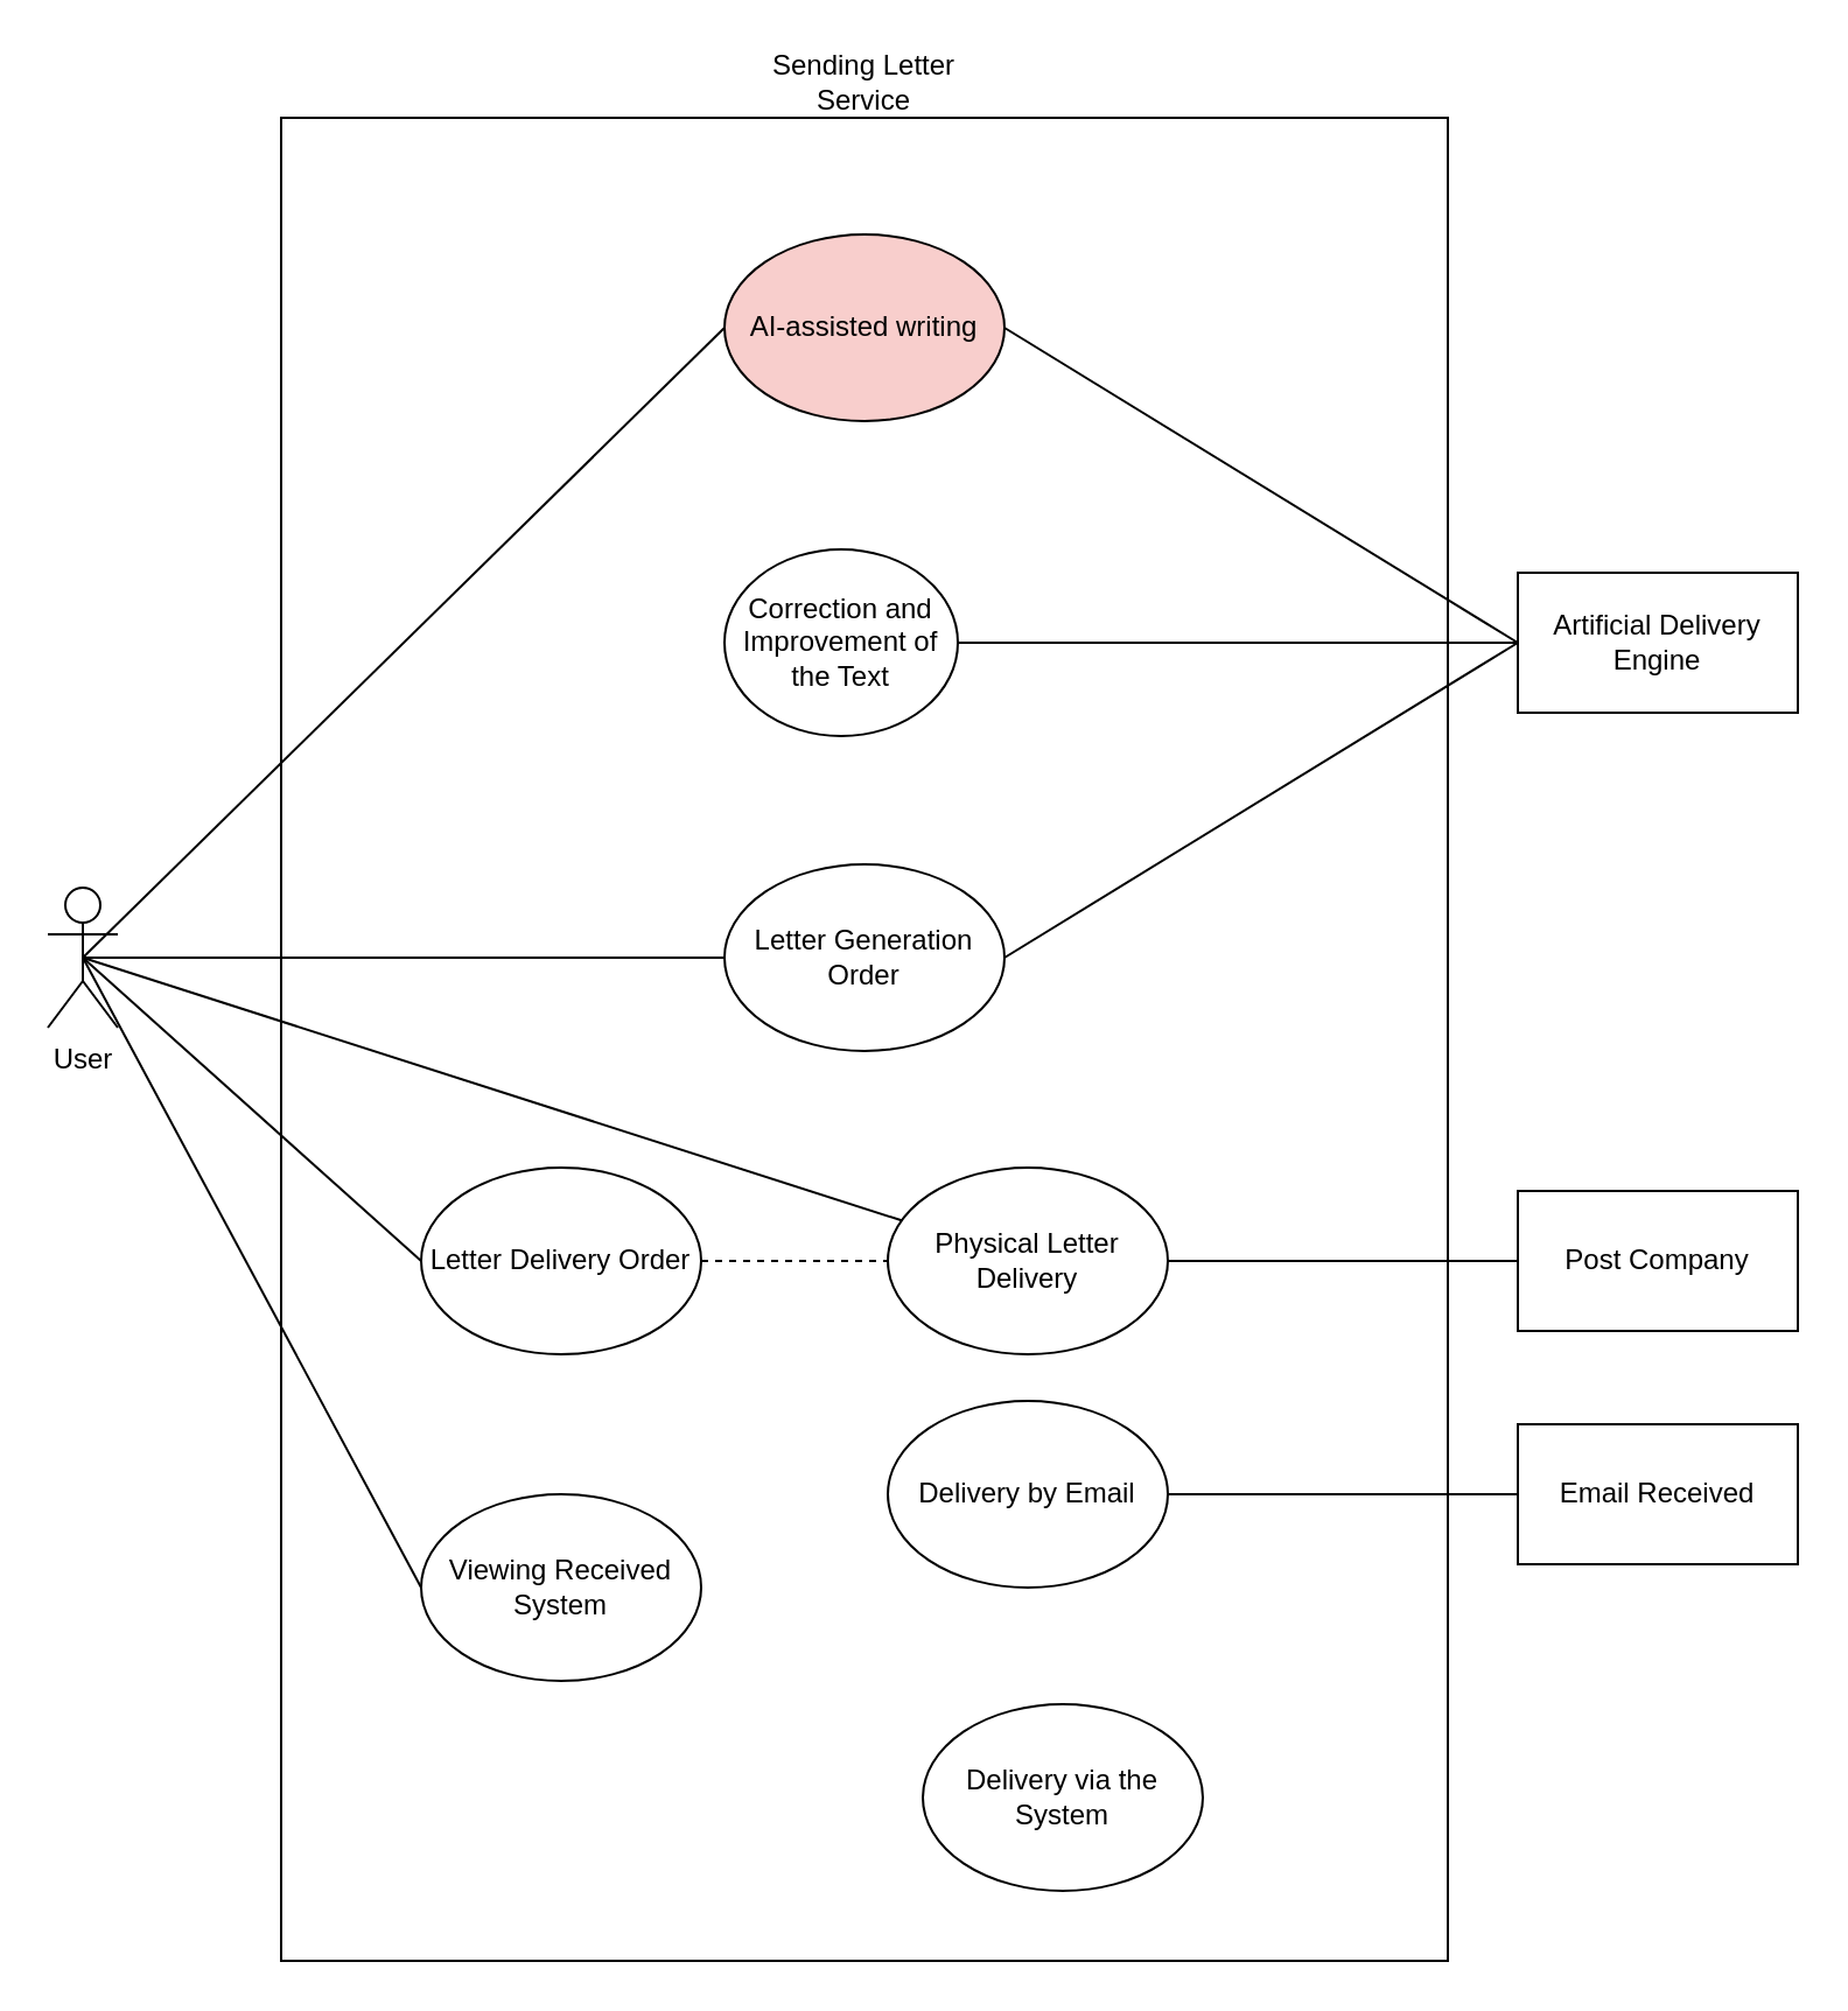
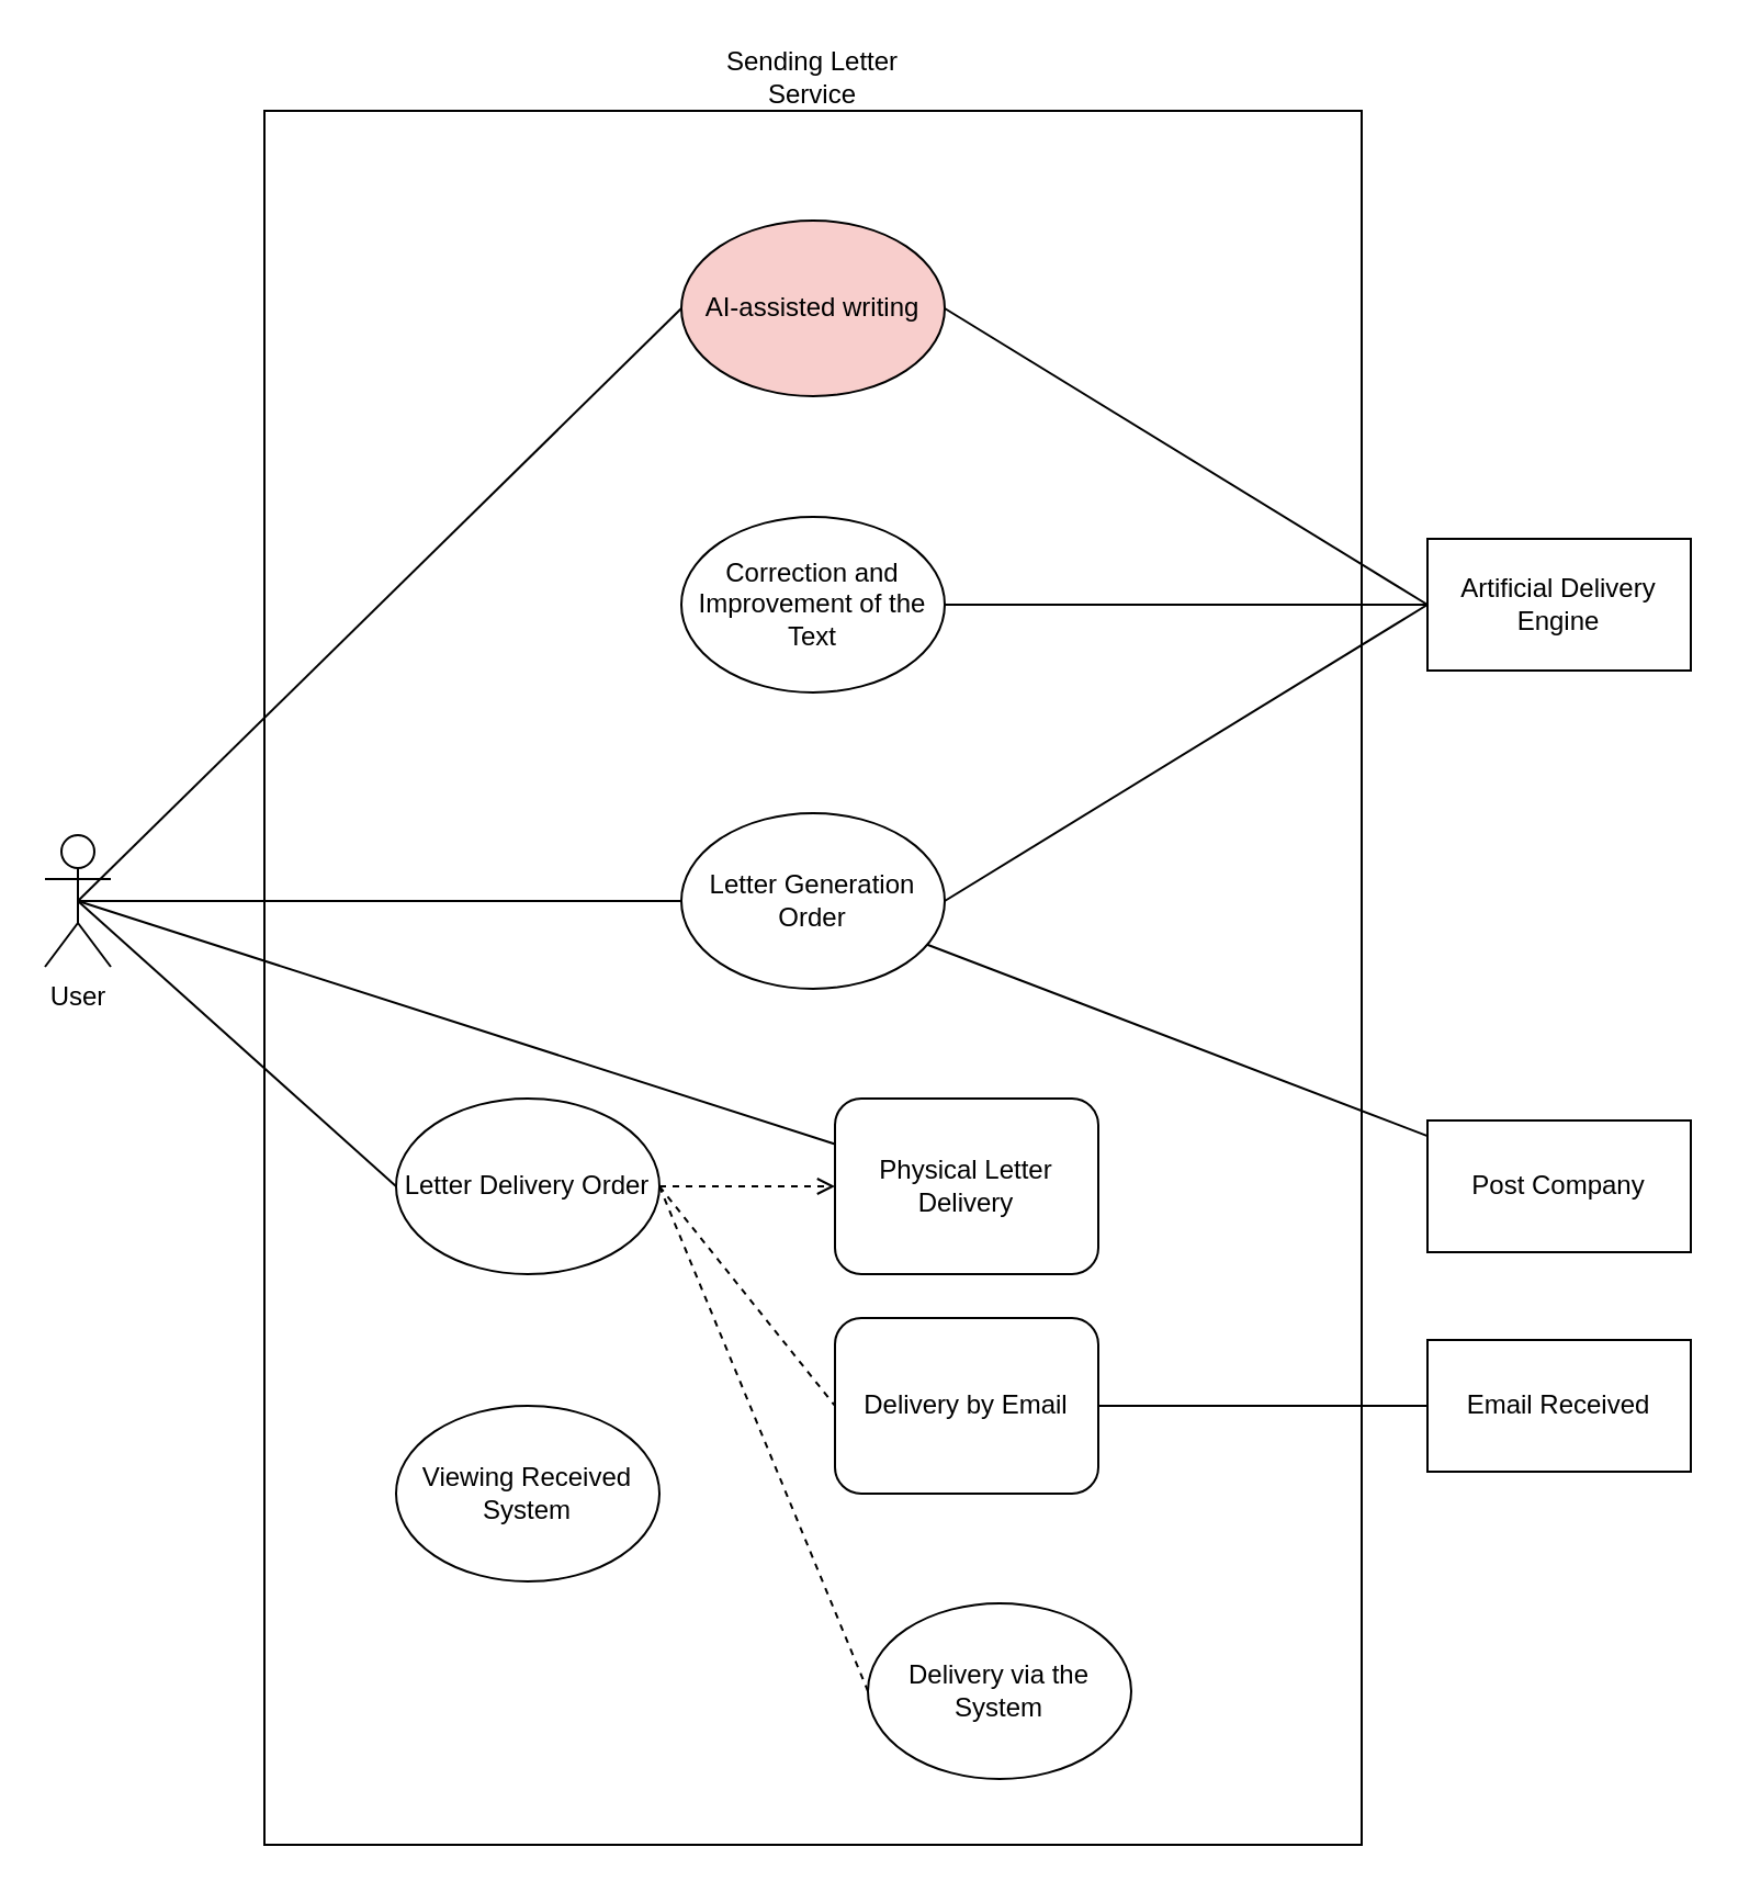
  <mxCell id="0" />
  <mxCell id="1" parent="0" />
  <mxCell id="2" value="" style="rounded=0;whiteSpace=wrap;html=1;" parent="1" vertex="1"><mxGeometry x="120" y="50" width="500" height="790" as="geometry" /></mxCell>
  <mxCell id="3" value="Sending Letter Service" style="text;html=1;strokeColor=none;fillColor=none;align=center;verticalAlign=middle;whiteSpace=wrap;rounded=0;" parent="1" vertex="1"><mxGeometry x="320" y="20" width="100" height="30" as="geometry" /></mxCell>
  <mxCell id="4" style="rounded=0;orthogonalLoop=1;jettySize=auto;html=1;entryX=0;entryY=0.5;entryDx=0;entryDy=0;endArrow=none;endFill=0;exitX=0.5;exitY=0.5;exitDx=0;exitDy=0;exitPerimeter=0;" edge="1" parent="1" source="6" target="20"><mxGeometry relative="1" as="geometry" /></mxCell>
- <mxCell id="5" style="edgeStyle=none;rounded=0;orthogonalLoop=1;jettySize=auto;html=1;exitX=0.5;exitY=0.5;exitDx=0;exitDy=0;exitPerimeter=0;entryX=0;entryY=0.5;entryDx=0;entryDy=0;endArrow=none;endFill=0;" edge="1" parent="1" source="6" target="24"><mxGeometry relative="1" as="geometry" /></mxCell>
  <mxCell id="6" value="User" style="shape=umlActor;verticalLabelPosition=bottom;verticalAlign=top;html=1;outlineConnect=0;" parent="1" vertex="1"><mxGeometry x="20" y="380" width="30" height="60" as="geometry" /></mxCell>
  <mxCell id="7" value="Artificial Delivery Engine" style="rounded=0;whiteSpace=wrap;html=1;" parent="1" vertex="1"><mxGeometry x="650" y="245" width="120" height="60" as="geometry" /></mxCell>
  <mxCell id="8" value="Letter Generation Order" style="ellipse;whiteSpace=wrap;html=1;" parent="1" vertex="1"><mxGeometry x="310" y="370" width="120" height="80" as="geometry" /></mxCell>
  <mxCell id="9" value="AI-assisted writing" style="ellipse;whiteSpace=wrap;html=1;fillColor=#f8cecc;" parent="1" vertex="1"><mxGeometry x="310" y="100" width="120" height="80" as="geometry" /></mxCell>
- <mxCell id="10" value="Correction and Improvement of the Text" style="ellipse;whiteSpace=wrap;html=1;" parent="1" vertex="1"><mxGeometry x="310" y="235" width="100" height="80" as="geometry" /></mxCell>
+ <mxCell id="10" value="Correction and Improvement of the Text" style="ellipse;whiteSpace=wrap;html=1;" parent="1" vertex="1"><mxGeometry x="310" y="235" width="120" height="80" as="geometry" /></mxCell>
  <mxCell id="11" value="" style="endArrow=none;html=1;rounded=0;exitX=0.5;exitY=0.5;exitDx=0;exitDy=0;exitPerimeter=0;entryX=0;entryY=0.5;entryDx=0;entryDy=0;" parent="1" source="6" target="9" edge="1"><mxGeometry width="50" height="50" relative="1" as="geometry"><mxPoint x="410" y="240" as="sourcePoint" /><mxPoint x="460" y="190" as="targetPoint" /></mxGeometry></mxCell>
  <mxCell id="12" value="" style="endArrow=none;html=1;rounded=0;exitX=0.5;exitY=0.5;exitDx=0;exitDy=0;exitPerimeter=0;" parent="1" source="6" target="21" edge="1"><mxGeometry width="50" height="50" relative="1" as="geometry"><mxPoint x="410" y="240" as="sourcePoint" /><mxPoint x="460" y="190" as="targetPoint" /></mxGeometry></mxCell>
  <mxCell id="13" value="" style="endArrow=none;html=1;rounded=0;entryX=0;entryY=0.5;entryDx=0;entryDy=0;exitX=0.5;exitY=0.5;exitDx=0;exitDy=0;exitPerimeter=0;" parent="1" source="6" target="8" edge="1"><mxGeometry width="50" height="50" relative="1" as="geometry"><mxPoint x="410" y="240" as="sourcePoint" /><mxPoint x="460" y="190" as="targetPoint" /></mxGeometry></mxCell>
  <mxCell id="14" value="" style="endArrow=none;html=1;rounded=0;entryX=0;entryY=0.5;entryDx=0;entryDy=0;exitX=1;exitY=0.5;exitDx=0;exitDy=0;" parent="1" source="9" target="7" edge="1"><mxGeometry width="50" height="50" relative="1" as="geometry"><mxPoint x="427.96" y="148" as="sourcePoint" /><mxPoint x="660" y="265" as="targetPoint" /></mxGeometry></mxCell>
  <mxCell id="15" value="" style="endArrow=none;html=1;rounded=0;entryX=0;entryY=0.5;entryDx=0;entryDy=0;exitX=1;exitY=0.5;exitDx=0;exitDy=0;" parent="1" source="10" target="7" edge="1"><mxGeometry width="50" height="50" relative="1" as="geometry"><mxPoint x="437.96" y="158" as="sourcePoint" /><mxPoint x="670" y="275" as="targetPoint" /></mxGeometry></mxCell>
  <mxCell id="16" value="" style="endArrow=none;html=1;rounded=0;exitX=1;exitY=0.5;exitDx=0;exitDy=0;entryX=0;entryY=0.5;entryDx=0;entryDy=0;" parent="1" source="8" target="7" edge="1"><mxGeometry width="50" height="50" relative="1" as="geometry"><mxPoint x="410" y="240" as="sourcePoint" /><mxPoint x="460" y="200" as="targetPoint" /></mxGeometry></mxCell>
- <mxCell id="17" style="edgeStyle=none;rounded=0;orthogonalLoop=1;jettySize=auto;html=1;endArrow=none;endFill=0;dashed=1;" edge="1" parent="1" source="20" target="21"><mxGeometry relative="1" as="geometry" /></mxCell>
+ <mxCell id="17" style="edgeStyle=none;rounded=0;orthogonalLoop=1;jettySize=auto;html=1;endArrow=open;endFill=0;dashed=1;" edge="1" parent="1" source="20" target="21"><mxGeometry relative="1" as="geometry" /></mxCell>
+ <mxCell id="18" style="edgeStyle=none;rounded=0;orthogonalLoop=1;jettySize=auto;html=1;entryX=0;entryY=0.5;entryDx=0;entryDy=0;dashed=1;endArrow=none;endFill=0;exitX=1;exitY=0.5;exitDx=0;exitDy=0;" edge="1" parent="1" source="20" target="22"><mxGeometry relative="1" as="geometry" /></mxCell>
+ <mxCell id="19" style="edgeStyle=none;rounded=0;orthogonalLoop=1;jettySize=auto;html=1;entryX=0;entryY=0.5;entryDx=0;entryDy=0;dashed=1;endArrow=none;endFill=0;exitX=1;exitY=0.5;exitDx=0;exitDy=0;" edge="1" parent="1" source="20" target="23"><mxGeometry relative="1" as="geometry" /></mxCell>
  <mxCell id="20" value="Letter Delivery Order" style="ellipse;whiteSpace=wrap;html=1;" vertex="1" parent="1"><mxGeometry x="180" y="500" width="120" height="80" as="geometry" /></mxCell>
- <mxCell id="21" value="Physical Letter Delivery" style="ellipse;whiteSpace=wrap;html=1;" vertex="1" parent="1"><mxGeometry x="380" y="500" width="120" height="80" as="geometry" /></mxCell>
- <mxCell id="22" value="Delivery by Email" style="ellipse;whiteSpace=wrap;html=1;" vertex="1" parent="1"><mxGeometry x="380" y="600" width="120" height="80" as="geometry" /></mxCell>
+ <mxCell id="21" value="Physical Letter Delivery" style="whiteSpace=wrap;html=1;rounded=1;" vertex="1" parent="1"><mxGeometry x="380" y="500" width="120" height="80" as="geometry" /></mxCell>
+ <mxCell id="22" value="Delivery by Email" style="whiteSpace=wrap;html=1;rounded=1;" vertex="1" parent="1"><mxGeometry x="380" y="600" width="120" height="80" as="geometry" /></mxCell>
  <mxCell id="23" value="Delivery via the System" style="ellipse;whiteSpace=wrap;html=1;" vertex="1" parent="1"><mxGeometry x="395" y="730" width="120" height="80" as="geometry" /></mxCell>
  <mxCell id="24" value="Viewing Received System" style="ellipse;whiteSpace=wrap;html=1;" vertex="1" parent="1"><mxGeometry x="180" y="640" width="120" height="80" as="geometry" /></mxCell>
- <mxCell id="25" style="edgeStyle=none;rounded=0;orthogonalLoop=1;jettySize=auto;html=1;endArrow=none;endFill=0;" edge="1" parent="1" source="26" target="21"><mxGeometry relative="1" as="geometry" /></mxCell>
+ <mxCell id="25" style="edgeStyle=none;rounded=0;orthogonalLoop=1;jettySize=auto;html=1;endArrow=none;endFill=0;" edge="1" parent="1" source="26" target="8"><mxGeometry relative="1" as="geometry" /></mxCell>
  <mxCell id="26" value="Post Company" style="rounded=0;whiteSpace=wrap;html=1;" vertex="1" parent="1"><mxGeometry x="650" y="510" width="120" height="60" as="geometry" /></mxCell>
  <mxCell id="27" style="edgeStyle=none;rounded=0;orthogonalLoop=1;jettySize=auto;html=1;entryX=1;entryY=0.5;entryDx=0;entryDy=0;endArrow=none;endFill=0;" edge="1" parent="1" source="28" target="22"><mxGeometry relative="1" as="geometry" /></mxCell>
  <mxCell id="28" value="Email Received" style="rounded=0;whiteSpace=wrap;html=1;" vertex="1" parent="1"><mxGeometry x="650" y="610" width="120" height="60" as="geometry" /></mxCell>
